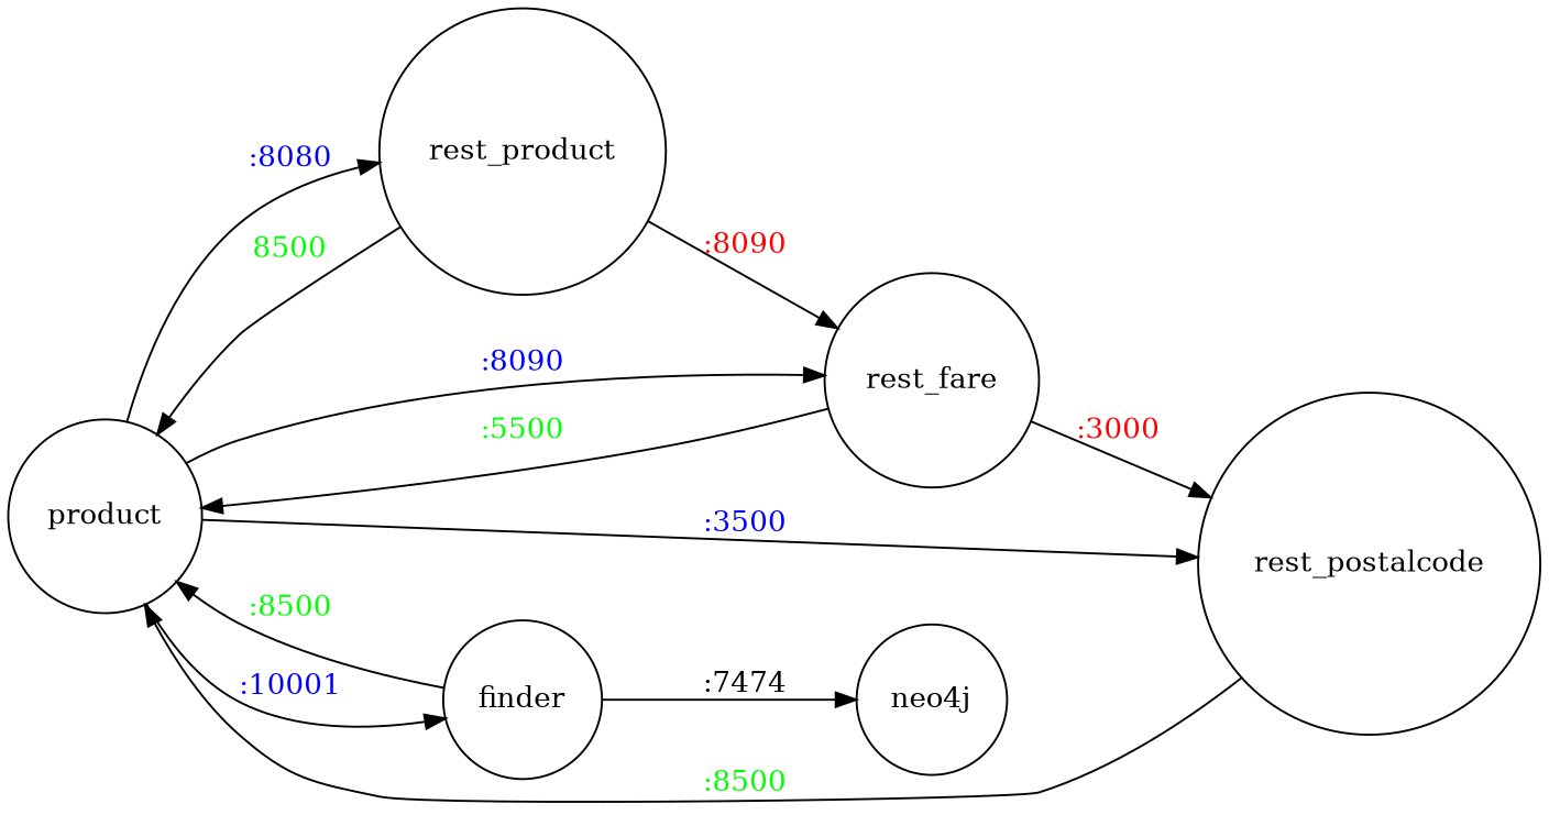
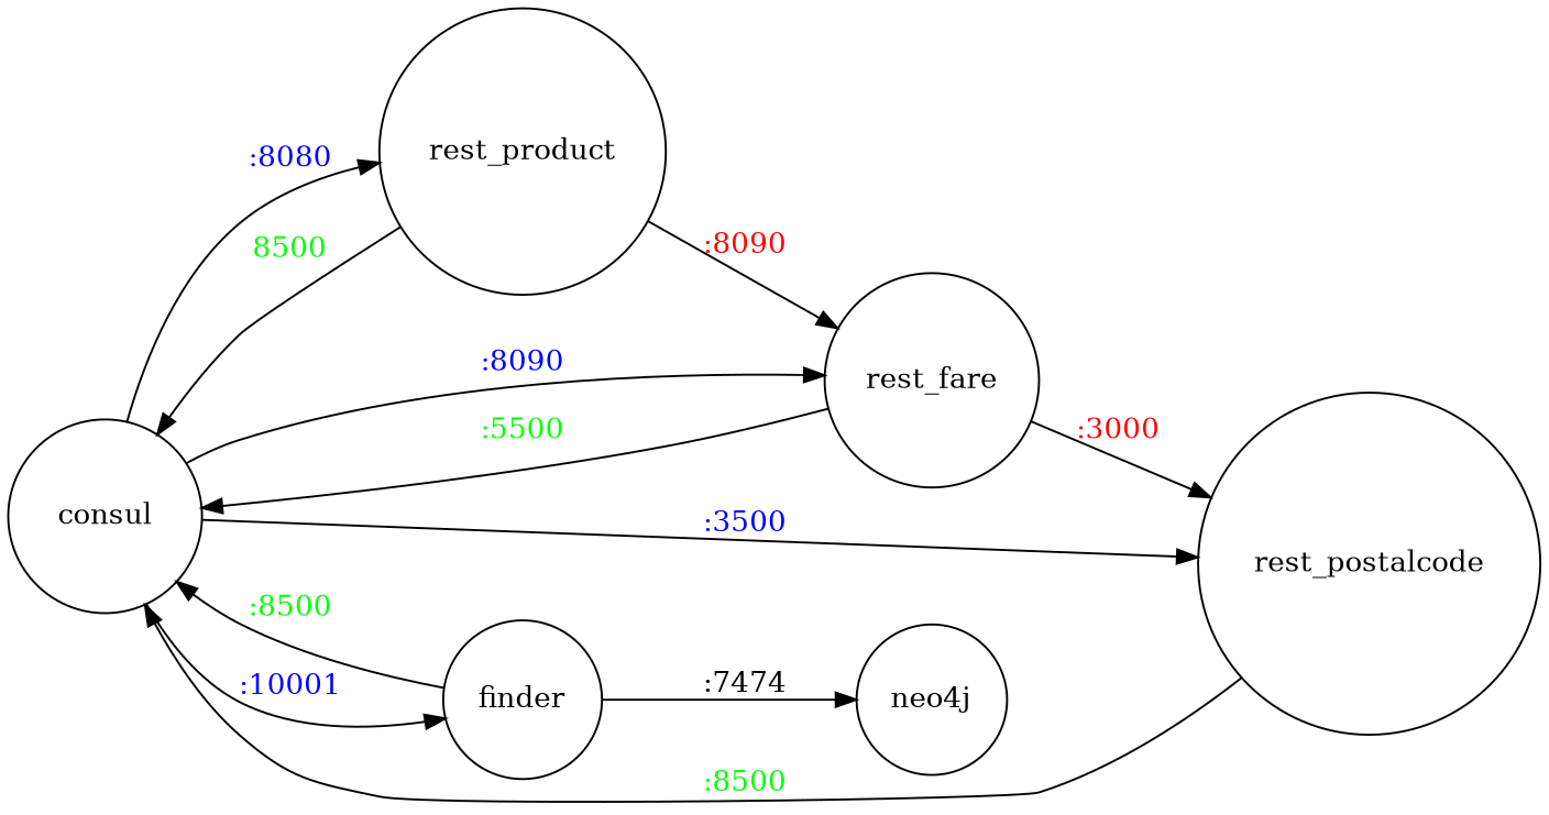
  digraph {
    rankdir=LR
    node [shape=circle]
    edge [fontcolor=blue]
-   consul [label=product]
+   consul
    rest_product
    rest_fare
    rest_postalcode
    finder
    neo4j
    consul -> rest_product [label=":8080"]
    consul -> rest_fare [label=":8090"]
    consul -> rest_postalcode [label=":3500"]
    consul -> finder [label=":10001"]
    rest_product -> consul [fontcolor=green label=8500]
    rest_product -> rest_fare [fontcolor=red label=":8090"]
    rest_fare -> consul [fontcolor=green label=":5500"]
    rest_fare -> rest_postalcode [fontcolor=red label=":3000"]
    rest_postalcode -> consul [fontcolor=green label=":8500"]
    finder -> consul [fontcolor=green label=":8500"]
    finder -> neo4j [label=":7474" fontcolor=""]
  }
